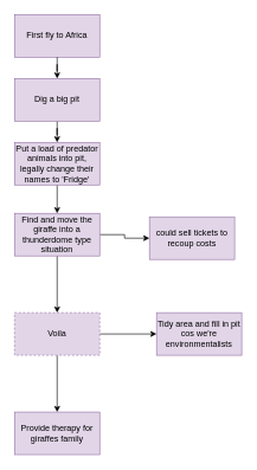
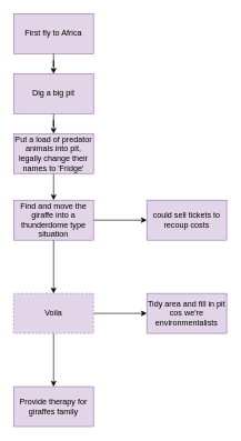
  <mxCell id="0" />
  <mxCell id="1" parent="0" />
  <mxCell id="2" value="" style="edgeStyle=orthogonalEdgeStyle;rounded=0;orthogonalLoop=1;jettySize=auto;html=1;" edge="1" parent="1" source="9" target="5"><mxGeometry relative="1" as="geometry" /></mxCell>
  <mxCell id="3" value="First fly to Africa" style="rounded=0;whiteSpace=wrap;html=1;fillColor=#e1d5e7;strokeColor=#9673a6;" vertex="1" parent="1"><mxGeometry x="20" y="20" width="120" height="60" as="geometry" /></mxCell>
  <mxCell id="4" value="" style="edgeStyle=orthogonalEdgeStyle;rounded=0;orthogonalLoop=1;jettySize=auto;html=1;" edge="1" parent="1" source="5" target="8"><mxGeometry relative="1" as="geometry" /></mxCell>
  <mxCell id="5" value="Put a load of predator animals into pit, legally change their names to 'Fridge'" style="whiteSpace=wrap;html=1;rounded=0;strokeColor=#9673a6;fillColor=#e1d5e7;glass=0;" vertex="1" parent="1"><mxGeometry x="20" y="200" width="120" height="60" as="geometry" /></mxCell>
  <mxCell id="6" value="" style="edgeStyle=orthogonalEdgeStyle;rounded=0;orthogonalLoop=1;jettySize=auto;html=1;" edge="1" parent="1" source="8" target="13"><mxGeometry relative="1" as="geometry" /></mxCell>
  <mxCell id="7" value="" style="edgeStyle=orthogonalEdgeStyle;rounded=0;orthogonalLoop=1;jettySize=auto;html=1;" edge="1" parent="1" source="8" target="16"><mxGeometry relative="1" as="geometry" /></mxCell>
  <mxCell id="8" value="Find and move the giraffe into a thunderdome type situation" style="whiteSpace=wrap;html=1;rounded=0;strokeColor=#9673a6;fillColor=#e1d5e7;glass=0;" vertex="1" parent="1"><mxGeometry x="20" y="300" width="120" height="60" as="geometry" /></mxCell>
  <mxCell id="9" value="Dig a big pit" style="rounded=0;whiteSpace=wrap;html=1;glass=0;fillColor=#e1d5e7;strokeColor=#9673a6;" vertex="1" parent="1"><mxGeometry x="20" y="110" width="120" height="60" as="geometry" /></mxCell>
  <mxCell id="10" value="" style="edgeStyle=orthogonalEdgeStyle;rounded=0;orthogonalLoop=1;jettySize=auto;html=1;" edge="1" parent="1" source="3" target="9"><mxGeometry relative="1" as="geometry"><mxPoint x="80" y="80" as="sourcePoint" /><mxPoint x="80" y="200" as="targetPoint" /></mxGeometry></mxCell>
  <mxCell id="11" value="" style="edgeStyle=orthogonalEdgeStyle;rounded=0;orthogonalLoop=1;jettySize=auto;html=1;" edge="1" parent="1" source="13" target="14"><mxGeometry relative="1" as="geometry" /></mxCell>
  <mxCell id="12" value="" style="edgeStyle=orthogonalEdgeStyle;rounded=0;orthogonalLoop=1;jettySize=auto;html=1;" edge="1" parent="1" source="13" target="15"><mxGeometry relative="1" as="geometry" /></mxCell>
  <mxCell id="13" value="Voila" style="whiteSpace=wrap;html=1;rounded=0;strokeColor=#9673a6;fillColor=#e1d5e7;glass=0;dashed=1;" vertex="1" parent="1"><mxGeometry x="20" y="440" width="120" height="60" as="geometry" /></mxCell>
  <mxCell id="14" value="Provide therapy for giraffes family" style="whiteSpace=wrap;html=1;rounded=0;strokeColor=#9673a6;fillColor=#e1d5e7;glass=0;" vertex="1" parent="1"><mxGeometry x="20" y="580" width="120" height="60" as="geometry" /></mxCell>
  <mxCell id="15" value="Tidy area and fill in pit cos we're environmentalists" style="whiteSpace=wrap;html=1;rounded=0;strokeColor=#9673a6;fillColor=#e1d5e7;glass=0;" vertex="1" parent="1"><mxGeometry x="220" y="440" width="120" height="60" as="geometry" /></mxCell>
- <mxCell id="16" value="could sell tickets to recoup costs" style="whiteSpace=wrap;html=1;rounded=0;strokeColor=#9673a6;fillColor=#e1d5e7;glass=0;" vertex="1" parent="1"><mxGeometry x="210" y="305" width="120" height="60" as="geometry" /></mxCell>
+ <mxCell id="16" value="could sell tickets to recoup costs" style="whiteSpace=wrap;html=1;rounded=0;strokeColor=#9673a6;fillColor=#e1d5e7;glass=0;" vertex="1" parent="1"><mxGeometry x="220" y="300" width="120" height="60" as="geometry" /></mxCell>
